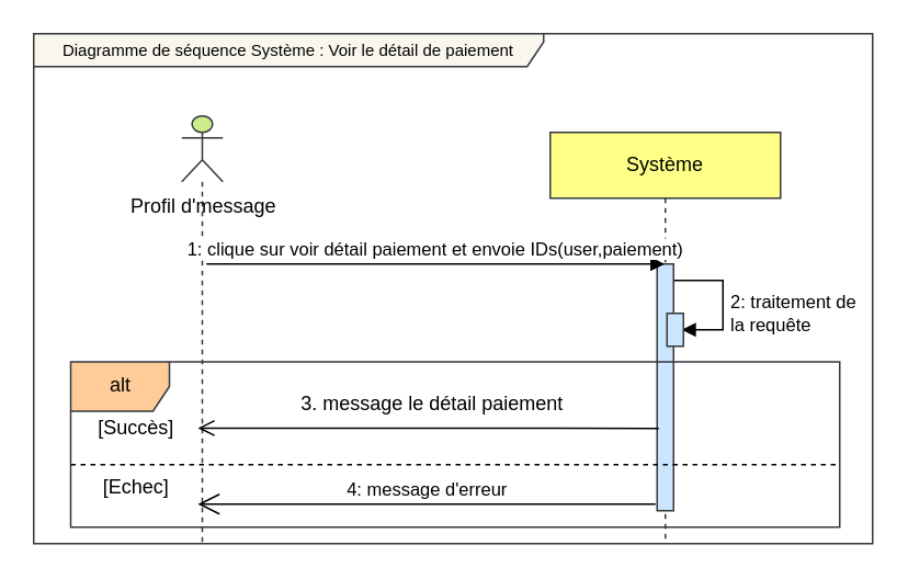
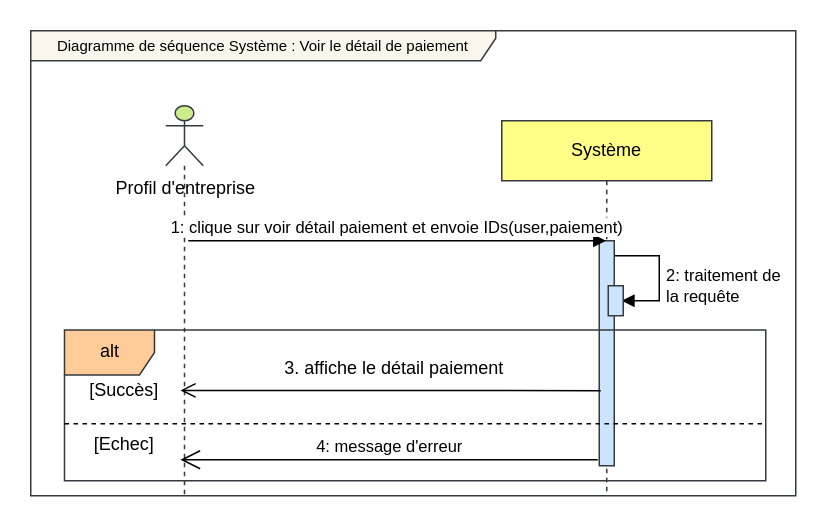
  <mxCell id="0" />
  <mxCell id="1" parent="0" />
  <mxCell id="2" value="" style="shape=umlLifeline;participant=umlActor;perimeter=lifelinePerimeter;whiteSpace=wrap;html=1;container=1;collapsible=0;recursiveResize=0;verticalAlign=top;spacingTop=36;outlineConnect=0;fillColor=#cdeb8b;strokeColor=#36393d;" vertex="1" parent="1"><mxGeometry x="110" width="25" height="260" as="geometry" y="70" /></mxCell>
  <mxCell id="3" value="Système" style="shape=umlLifeline;perimeter=lifelinePerimeter;whiteSpace=wrap;html=1;container=1;collapsible=0;recursiveResize=0;outlineConnect=0;fillColor=#ffff88;strokeColor=#36393d;" vertex="1" parent="1"><mxGeometry x="334" y="80" width="140" height="250" as="geometry" /></mxCell>
  <mxCell id="4" value="&lt;div&gt;2: traitement de &lt;br&gt;&lt;/div&gt;&lt;div&gt;la requête&lt;br&gt;&lt;/div&gt;" style="html=1;align=left;spacingLeft=2;endArrow=block;rounded=0;edgeStyle=orthogonalEdgeStyle;curved=0;rounded=0;" edge="1" parent="3"><mxGeometry x="0.176" y="1" relative="1" as="geometry"><mxPoint x="75" y="90" as="sourcePoint" /><Array as="points"><mxPoint x="105" y="120" /></Array><mxPoint x="80" y="120" as="targetPoint" /><mxPoint as="offset" /></mxGeometry></mxCell>
  <mxCell id="5" value="" style="html=1;points=[[0,0,0,0,5],[0,1,0,0,-5],[1,0,0,0,5],[1,1,0,0,-5]];perimeter=orthogonalPerimeter;outlineConnect=0;targetShapes=umlLifeline;portConstraint=eastwest;newEdgeStyle={&quot;curved&quot;:0,&quot;rounded&quot;:0};fillColor=#cce5ff;strokeColor=#36393d;" vertex="1" parent="3"><mxGeometry x="65" y="80" width="10" height="150" as="geometry" /></mxCell>
  <mxCell id="6" value="" style="html=1;points=[[0,0,0,0,5],[0,1,0,0,-5],[1,0,0,0,5],[1,1,0,0,-5]];perimeter=orthogonalPerimeter;outlineConnect=0;targetShapes=umlLifeline;portConstraint=eastwest;newEdgeStyle={&quot;curved&quot;:0,&quot;rounded&quot;:0};fillColor=#cce5ff;strokeColor=#36393d;" vertex="1" parent="3"><mxGeometry x="71" y="110" width="10" height="20" as="geometry" /></mxCell>
  <mxCell id="7" value="alt" style="shape=umlFrame;whiteSpace=wrap;html=1;fillColor=#ffcc99;strokeColor=#36393d;" vertex="1" parent="1"><mxGeometry x="42.5" y="219.5" width="467.5" height="100.5" as="geometry" /></mxCell>
  <mxCell id="8" value="1: clique sur voir détail paiement et envoie IDs(user,paiement)" style="html=1;verticalAlign=bottom;endArrow=block;" edge="1" parent="1"><mxGeometry x="-0.002" width="80" relative="1" as="geometry"><mxPoint x="125" y="160" as="sourcePoint" /><mxPoint x="403.5" y="160" as="targetPoint" /><Array as="points"><mxPoint x="240" y="160" /></Array><mxPoint as="offset" /></mxGeometry></mxCell>
  <mxCell id="9" value="" style="html=1;verticalAlign=bottom;endArrow=open;endSize=8;" edge="1" parent="1"><mxGeometry relative="1" as="geometry"><mxPoint x="400" y="260" as="sourcePoint" /><mxPoint x="119.81" y="259.76" as="targetPoint" /><Array as="points"><mxPoint x="243.5" y="259.76" /></Array></mxGeometry></mxCell>
  <mxCell id="10" value="&lt;div style=&quot;font-size: 10px;&quot;&gt;&lt;font style=&quot;font-size: 10px;&quot;&gt;Diagramme de séquence Système : Voir le détail de paiement&lt;br&gt;&lt;/font&gt;&lt;/div&gt;" style="shape=umlFrame;whiteSpace=wrap;html=1;pointerEvents=0;width=310;height=20;fillColor=#f9f7ed;strokeColor=#36393d;" vertex="1" parent="1"><mxGeometry x="20" y="20" width="510" height="310" as="geometry" /></mxCell>
- <mxCell id="11" value="Profil d'message" style="text;html=1;align=center;verticalAlign=middle;resizable=0;points=[];autosize=1;strokeColor=none;fillColor=none;" vertex="1" parent="1"><mxGeometry x="62.5" y="110" width="120" height="30" as="geometry" /></mxCell>
+ <mxCell id="11" value="Profil d'entreprise" style="text;html=1;align=center;verticalAlign=middle;resizable=0;points=[];autosize=1;strokeColor=none;fillColor=none;" vertex="1" parent="1"><mxGeometry x="62.5" y="110" width="120" height="30" as="geometry" /></mxCell>
  <mxCell id="12" value="4: message d'erreur" style="html=1;verticalAlign=bottom;endArrow=open;endSize=11;startSize=0;jumpSize=14;" edge="1" parent="1"><mxGeometry relative="1" as="geometry"><mxPoint x="398" y="306" as="sourcePoint" /><mxPoint x="119.81" y="306" as="targetPoint" /><Array as="points"><mxPoint x="244" y="306" /></Array></mxGeometry></mxCell>
- <mxCell id="13" value="3. message le détail paiement" style="text;html=1;align=center;verticalAlign=middle;resizable=0;points=[];autosize=1;strokeColor=none;fillColor=none;" vertex="1" parent="1"><mxGeometry x="176.5" y="230" width="170" height="30" as="geometry" /></mxCell>
+ <mxCell id="13" value="3. affiche le détail paiement" style="text;html=1;align=center;verticalAlign=middle;resizable=0;points=[];autosize=1;strokeColor=none;fillColor=none;" vertex="1" parent="1"><mxGeometry x="176.5" y="230" width="170" height="30" as="geometry" /></mxCell>
  <mxCell id="14" value="" style="line;strokeWidth=1;fillColor=none;align=left;verticalAlign=middle;spacingTop=-1;spacingLeft=3;spacingRight=3;rotatable=0;labelPosition=right;points=[];portConstraint=eastwest;strokeColor=inherit;dashed=1;" vertex="1" parent="1"><mxGeometry x="42.5" y="278" width="465" height="8" as="geometry" /></mxCell>
  <mxCell id="15" value="[Succès]" style="text;html=1;align=center;verticalAlign=middle;resizable=0;points=[];autosize=1;strokeColor=none;" vertex="1" parent="1"><mxGeometry x="51.5" y="250" width="60" height="20" as="geometry" /></mxCell>
  <mxCell id="16" value="[Echec]" style="text;html=1;align=center;verticalAlign=middle;resizable=0;points=[];autosize=1;strokeColor=none;" vertex="1" parent="1"><mxGeometry x="51.5" y="286" width="60" height="20" as="geometry" /></mxCell>
